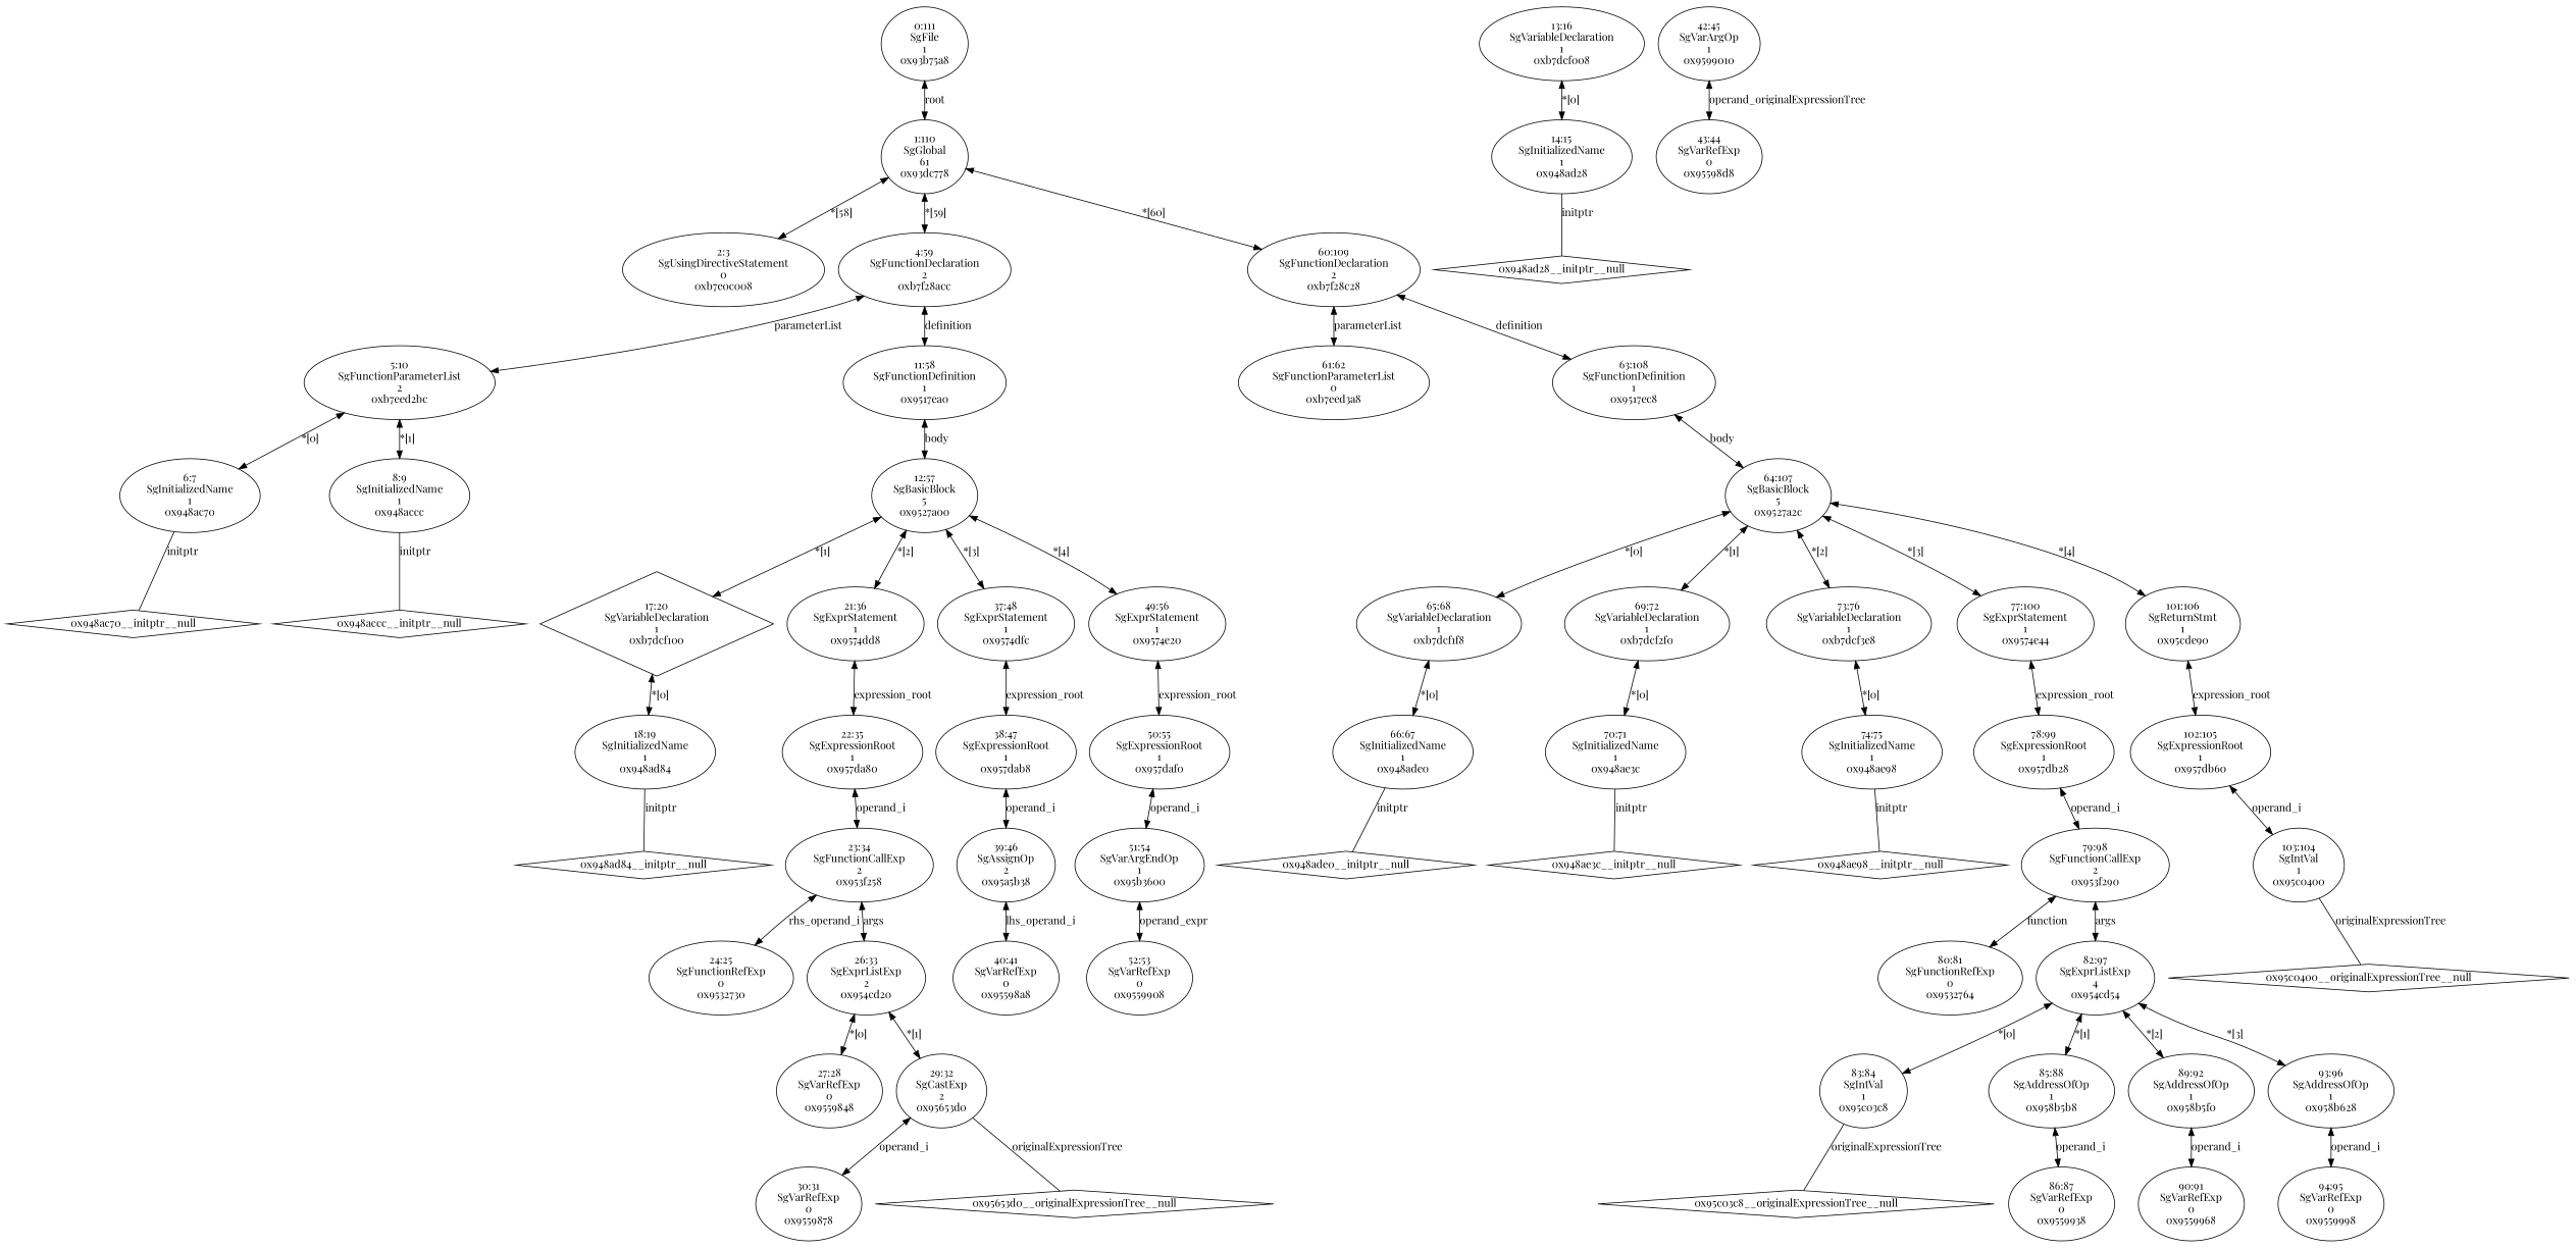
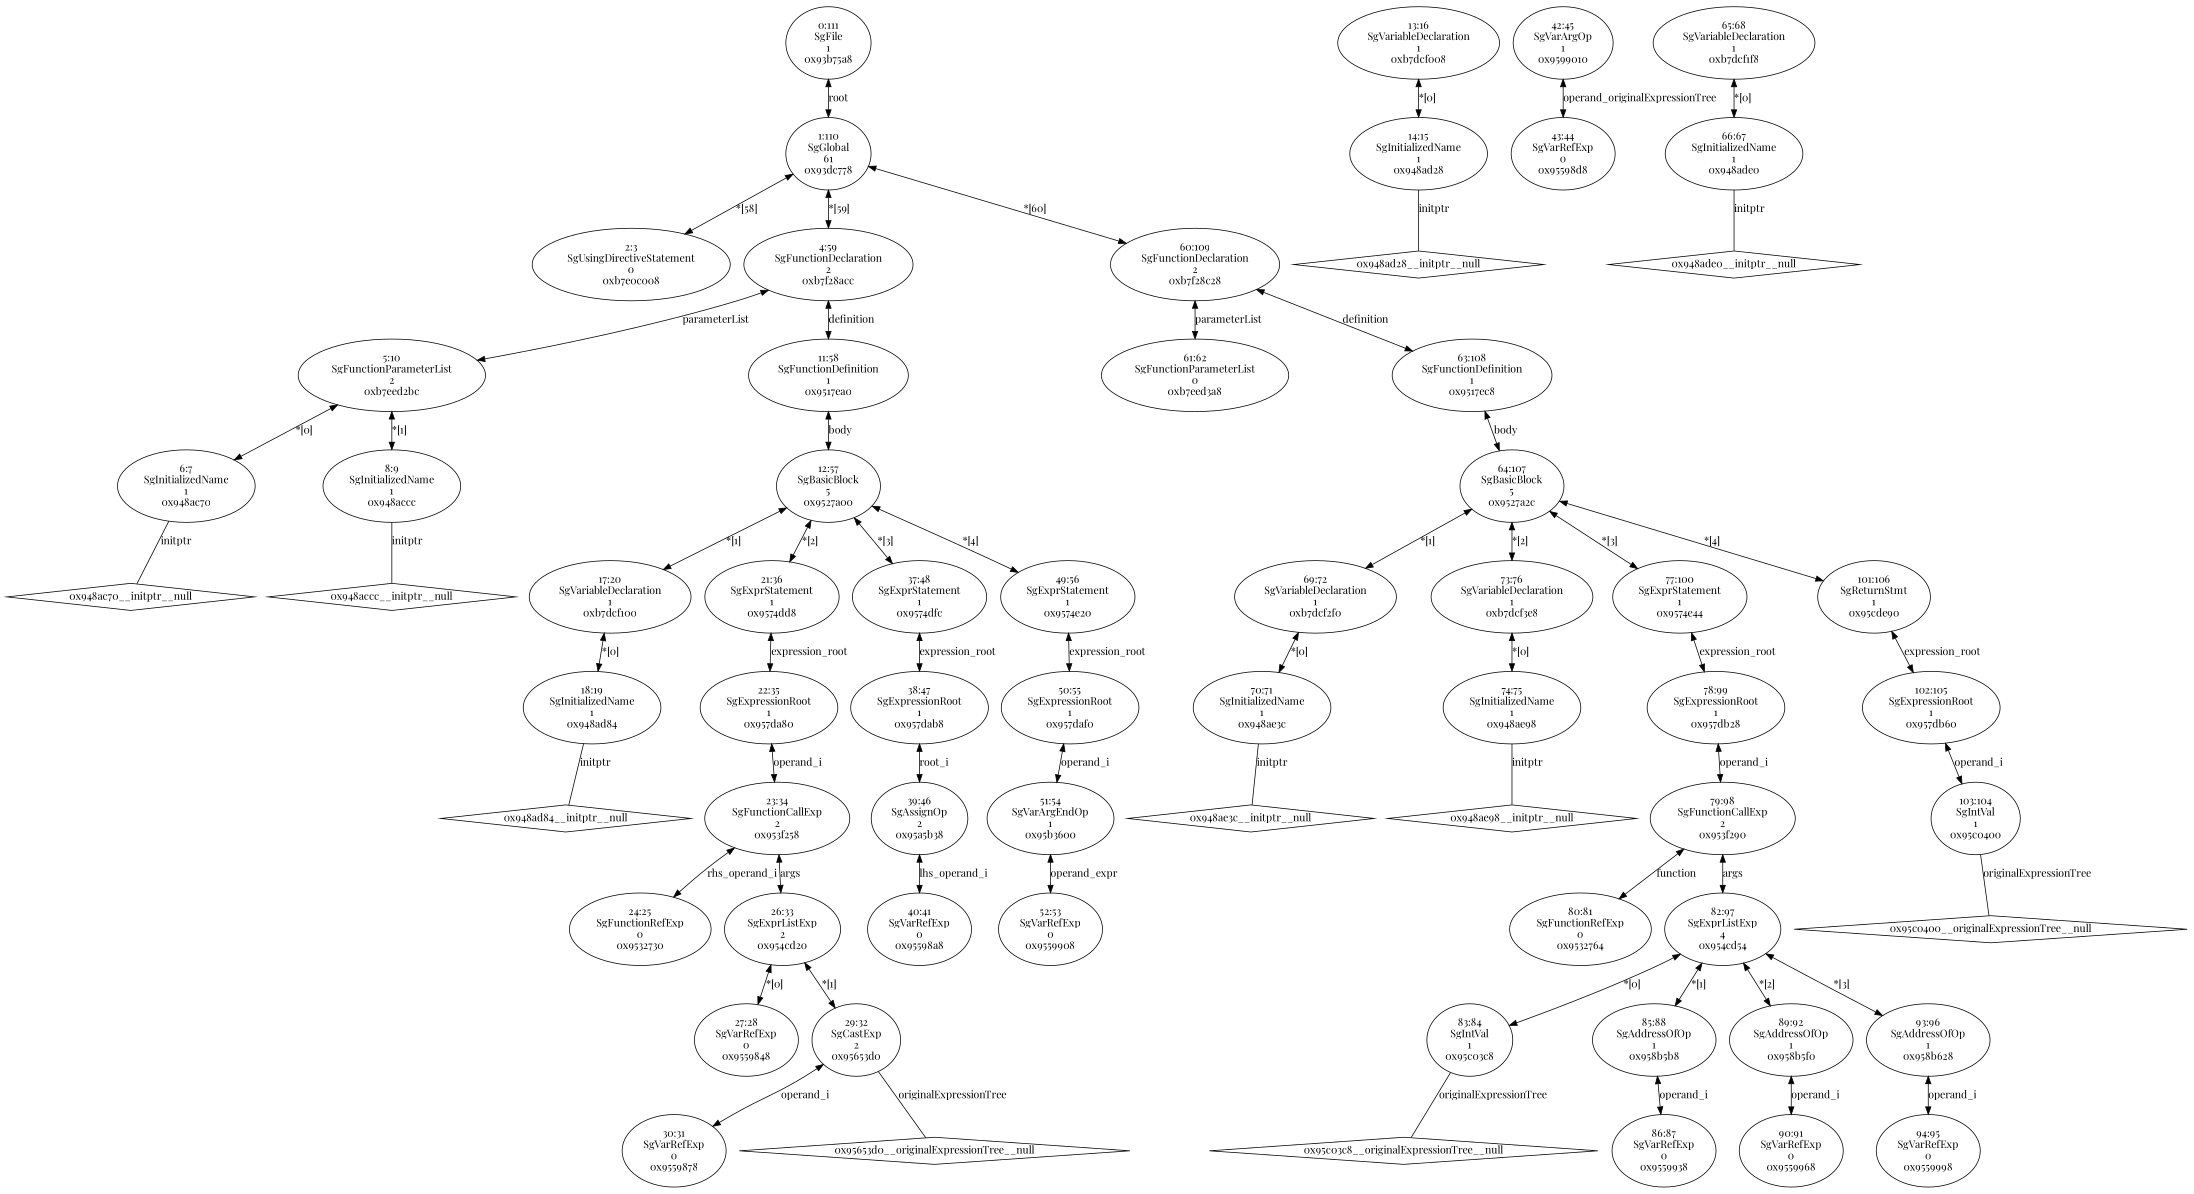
  digraph {
    fontname="Playfair Display"
    node [fontname="Playfair Display"]
    edge [dir=both fontname="Playfair Display"]
    n1 [label="2:3\nSgUsingDirectiveStatement\n0\n0xb7e0c008\n"]
    n2 [label="6:7\nSgInitializedName\n1\n0x948ac70\n"]
    "0x948ac70__initptr__null" [shape=diamond]
    n4 [label="8:9\nSgInitializedName\n1\n0x948accc\n"]
    "0x948accc__initptr__null" [shape=diamond]
    n6 [label="5:10\nSgFunctionParameterList\n2\n0xb7eed2bc\n"]
    n7 [label="14:15\nSgInitializedName\n1\n0x948ad28\n"]
    "0x948ad28__initptr__null" [shape=diamond]
    n9 [label="13:16\nSgVariableDeclaration\n1\n0xb7dcf008\n"]
    n10 [label="18:19\nSgInitializedName\n1\n0x948ad84\n"]
    "0x948ad84__initptr__null" [shape=diamond]
-   n12 [label="17:20\nSgVariableDeclaration\n1\n0xb7dcf100\n" shape=diamond]
+   n12 [label="17:20\nSgVariableDeclaration\n1\n0xb7dcf100\n"]
    n13 [label="24:25\nSgFunctionRefExp\n0\n0x9532730\n"]
    n14 [label="27:28\nSgVarRefExp\n0\n0x9559848\n"]
    n15 [label="30:31\nSgVarRefExp\n0\n0x9559878\n"]
    n16 [label="29:32\nSgCastExp\n2\n0x95653d0\n"]
    "0x95653d0__originalExpressionTree__null" [shape=diamond]
    n18 [label="26:33\nSgExprListExp\n2\n0x954cd20\n"]
    n19 [label="23:34\nSgFunctionCallExp\n2\n0x953f258\n"]
    n20 [label="22:35\nSgExpressionRoot\n1\n0x957da80\n"]
    n21 [label="21:36\nSgExprStatement\n1\n0x9574dd8\n"]
    n22 [label="40:41\nSgVarRefExp\n0\n0x95598a8\n"]
    n23 [label="43:44\nSgVarRefExp\n0\n0x95598d8\n"]
    n24 [label="42:45\nSgVarArgOp\n1\n0x9599010\n"]
    n25 [label="39:46\nSgAssignOp\n2\n0x95a5b38\n"]
    n26 [label="38:47\nSgExpressionRoot\n1\n0x957dab8\n"]
    n27 [label="37:48\nSgExprStatement\n1\n0x9574dfc\n"]
    n28 [label="52:53\nSgVarRefExp\n0\n0x9559908\n"]
    n29 [label="51:54\nSgVarArgEndOp\n1\n0x95b3600\n"]
    n30 [label="50:55\nSgExpressionRoot\n1\n0x957daf0\n"]
    n31 [label="49:56\nSgExprStatement\n1\n0x9574e20\n"]
    n32 [label="12:57\nSgBasicBlock\n5\n0x9527a00\n"]
    n33 [label="11:58\nSgFunctionDefinition\n1\n0x9517ea0\n"]
    n34 [label="4:59\nSgFunctionDeclaration\n2\n0xb7f28acc\n"]
    n35 [label="61:62\nSgFunctionParameterList\n0\n0xb7eed3a8\n"]
    n36 [label="66:67\nSgInitializedName\n1\n0x948ade0\n"]
    "0x948ade0__initptr__null" [shape=diamond]
    n38 [label="65:68\nSgVariableDeclaration\n1\n0xb7dcf1f8\n"]
    n39 [label="70:71\nSgInitializedName\n1\n0x948ae3c\n"]
    "0x948ae3c__initptr__null" [shape=diamond]
    n41 [label="69:72\nSgVariableDeclaration\n1\n0xb7dcf2f0\n"]
    n42 [label="74:75\nSgInitializedName\n1\n0x948ae98\n"]
    "0x948ae98__initptr__null" [shape=diamond]
    n44 [label="73:76\nSgVariableDeclaration\n1\n0xb7dcf3e8\n"]
    n45 [label="80:81\nSgFunctionRefExp\n0\n0x9532764\n"]
    n46 [label="83:84\nSgIntVal\n1\n0x95c03c8\n"]
    "0x95c03c8__originalExpressionTree__null" [shape=diamond]
    n48 [label="86:87\nSgVarRefExp\n0\n0x9559938\n"]
    n49 [label="85:88\nSgAddressOfOp\n1\n0x958b5b8\n"]
    n50 [label="90:91\nSgVarRefExp\n0\n0x9559968\n"]
    n51 [label="89:92\nSgAddressOfOp\n1\n0x958b5f0\n"]
    n52 [label="94:95\nSgVarRefExp\n0\n0x9559998\n"]
    n53 [label="93:96\nSgAddressOfOp\n1\n0x958b628\n"]
    n54 [label="82:97\nSgExprListExp\n4\n0x954cd54\n"]
    n55 [label="79:98\nSgFunctionCallExp\n2\n0x953f290\n"]
    n56 [label="78:99\nSgExpressionRoot\n1\n0x957db28\n"]
    n57 [label="77:100\nSgExprStatement\n1\n0x9574e44\n"]
    n58 [label="103:104\nSgIntVal\n1\n0x95c0400\n"]
    "0x95c0400__originalExpressionTree__null" [shape=diamond]
    n60 [label="102:105\nSgExpressionRoot\n1\n0x957db60\n"]
    n61 [label="101:106\nSgReturnStmt\n1\n0x95cde90\n"]
    n62 [label="64:107\nSgBasicBlock\n5\n0x9527a2c\n"]
    n63 [label="63:108\nSgFunctionDefinition\n1\n0x9517ec8\n"]
    n64 [label="60:109\nSgFunctionDeclaration\n2\n0xb7f28c28\n"]
    n65 [label="1:110\nSgGlobal\n61\n0x93dc778\n"]
    n66 [label="0:111\nSgFile\n1\n0x93b75a8\n"]
    n2 -> "0x948ac70__initptr__null" [dir=none label=initptr]
    n4 -> "0x948accc__initptr__null" [dir=none label=initptr]
    n6 -> n2 [label="*[0]"]
    n6 -> n4 [label="*[1]"]
    n7 -> "0x948ad28__initptr__null" [dir=none label=initptr]
    n9 -> n7 [label="*[0]"]
    n10 -> "0x948ad84__initptr__null" [dir=none label=initptr]
    n12 -> n10 [label="*[0]"]
    n16 -> n15 [label=operand_i]
    n16 -> "0x95653d0__originalExpressionTree__null" [dir=none label=originalExpressionTree]
    n18 -> n14 [label="*[0]"]
    n18 -> n16 [label="*[1]"]
    n19 -> n13 [label=rhs_operand_i]
    n19 -> n18 [label=args]
    n20 -> n19 [label=operand_i]
    n21 -> n20 [label=expression_root]
    n24 -> n23 [label=operand_originalExpressionTree]
    n25 -> n22 [label=lhs_operand_i]
-   n26 -> n25 [label=operand_i]
+   n26 -> n25 [label=root_i]
    n27 -> n26 [label=expression_root]
    n29 -> n28 [label=operand_expr]
    n30 -> n29 [label=operand_i]
    n31 -> n30 [label=expression_root]
    n32 -> n12 [label="*[1]"]
    n32 -> n21 [label="*[2]"]
    n32 -> n27 [label="*[3]"]
    n32 -> n31 [label="*[4]"]
    n33 -> n32 [label=body]
    n34 -> n6 [label=parameterList]
    n34 -> n33 [label=definition]
    n36 -> "0x948ade0__initptr__null" [dir=none label=initptr]
    n38 -> n36 [label="*[0]"]
    n39 -> "0x948ae3c__initptr__null" [dir=none label=initptr]
    n41 -> n39 [label="*[0]"]
    n42 -> "0x948ae98__initptr__null" [dir=none label=initptr]
    n44 -> n42 [label="*[0]"]
    n46 -> "0x95c03c8__originalExpressionTree__null" [dir=none label=originalExpressionTree]
    n49 -> n48 [label=operand_i]
    n51 -> n50 [label=operand_i]
    n53 -> n52 [label=operand_i]
    n54 -> n46 [label="*[0]"]
    n54 -> n49 [label="*[1]"]
    n54 -> n51 [label="*[2]"]
    n54 -> n53 [label="*[3]"]
    n55 -> n45 [label=function]
    n55 -> n54 [label=args]
    n56 -> n55 [label=operand_i]
    n57 -> n56 [label=expression_root]
    n58 -> "0x95c0400__originalExpressionTree__null" [dir=none label=originalExpressionTree]
    n60 -> n58 [label=operand_i]
    n61 -> n60 [label=expression_root]
-   n62 -> n38 [label="*[0]"]
    n62 -> n41 [label="*[1]"]
    n62 -> n44 [label="*[2]"]
    n62 -> n57 [label="*[3]"]
    n62 -> n61 [label="*[4]"]
    n63 -> n62 [label=body]
    n64 -> n35 [label=parameterList]
    n64 -> n63 [label=definition]
    n65 -> n1 [label="*[58]"]
    n65 -> n34 [label="*[59]"]
    n65 -> n64 [label="*[60]"]
    n66 -> n65 [label=root]
  }
